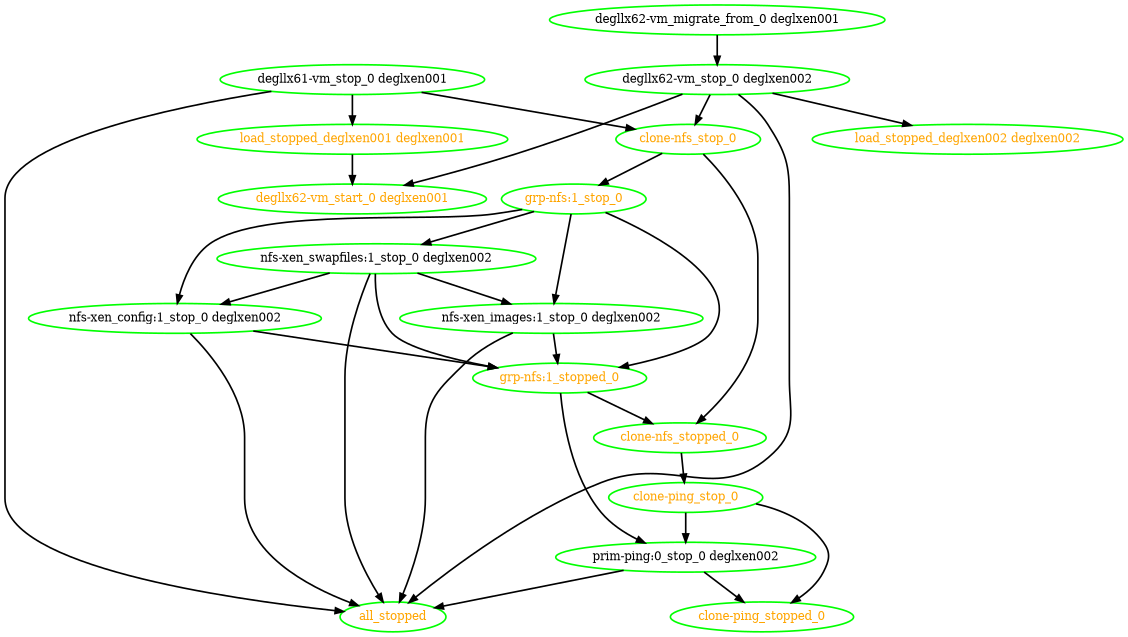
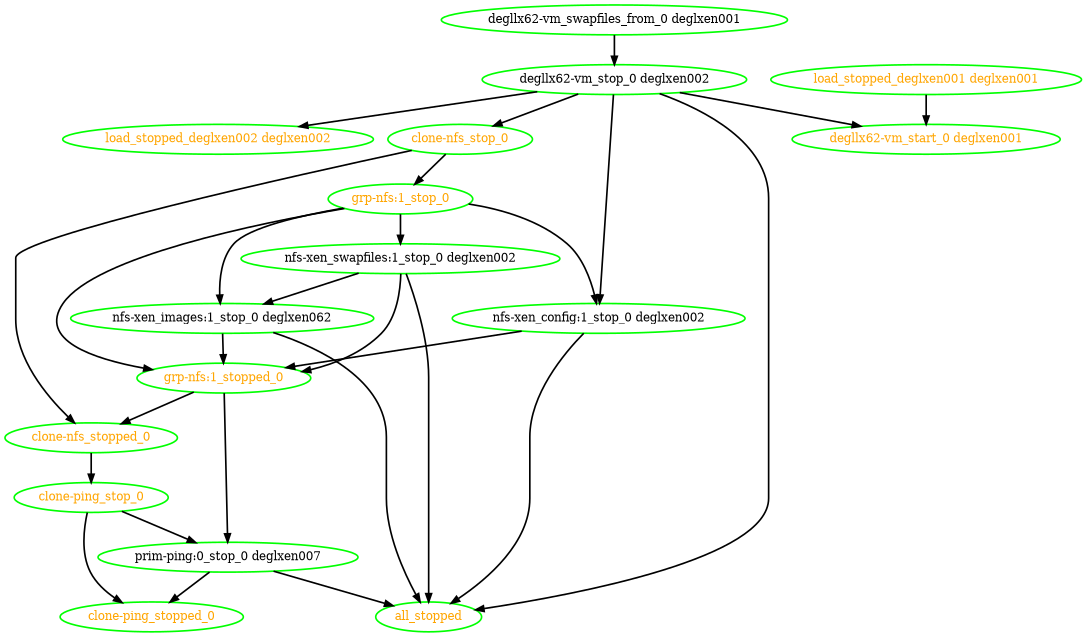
  digraph {
    node [color=green fontcolor=orange style=bold]
    edge [style=bold]
    "clone-nfs_stop_0"
    "clone-nfs_stopped_0"
    "grp-nfs:1_stop_0"
    "clone-ping_stop_0"
    "grp-nfs:1_stopped_0"
    "nfs-xen_config:1_stop_0 deglxen002" [fontcolor=black]
-   "nfs-xen_images:1_stop_0 deglxen002" [fontcolor=black]
+   "nfs-xen_images:1_stop_0 deglxen002" [fontcolor=black label="nfs-xen_images:1_stop_0 deglxen062"]
    "nfs-xen_swapfiles:1_stop_0 deglxen002" [fontcolor=black]
    "clone-ping_stopped_0"
-   "prim-ping:0_stop_0 deglxen002" [fontcolor=black]
+   "prim-ping:0_stop_0 deglxen002" [fontcolor=black label="prim-ping:0_stop_0 deglxen007"]
    all_stopped
-   "degllx61-vm_stop_0 deglxen001" [fontcolor=black]
    "load_stopped_deglxen001 deglxen001"
    "degllx62-vm_start_0 deglxen001"
-   "degllx62-vm_migrate_from_0 deglxen001" [fontcolor=black]
+   "degllx62-vm_migrate_from_0 deglxen001" [fontcolor=black label="degllx62-vm_swapfiles_from_0 deglxen001"]
    "degllx62-vm_stop_0 deglxen002" [fontcolor=black]
    "load_stopped_deglxen002 deglxen002"
    "clone-nfs_stop_0" -> "clone-nfs_stopped_0"
    "clone-nfs_stop_0" -> "grp-nfs:1_stop_0"
    "clone-nfs_stopped_0" -> "clone-ping_stop_0"
    "grp-nfs:1_stop_0" -> "grp-nfs:1_stopped_0"
    "grp-nfs:1_stop_0" -> "nfs-xen_config:1_stop_0 deglxen002"
    "grp-nfs:1_stop_0" -> "nfs-xen_images:1_stop_0 deglxen002"
    "grp-nfs:1_stop_0" -> "nfs-xen_swapfiles:1_stop_0 deglxen002"
    "clone-ping_stop_0" -> "clone-ping_stopped_0"
    "clone-ping_stop_0" -> "prim-ping:0_stop_0 deglxen002"
    "grp-nfs:1_stopped_0" -> "clone-nfs_stopped_0"
    "grp-nfs:1_stopped_0" -> "prim-ping:0_stop_0 deglxen002"
    "nfs-xen_config:1_stop_0 deglxen002" -> "grp-nfs:1_stopped_0"
    "nfs-xen_config:1_stop_0 deglxen002" -> all_stopped
    "nfs-xen_images:1_stop_0 deglxen002" -> "grp-nfs:1_stopped_0"
    "nfs-xen_images:1_stop_0 deglxen002" -> all_stopped
    "nfs-xen_swapfiles:1_stop_0 deglxen002" -> "grp-nfs:1_stopped_0"
-   "nfs-xen_swapfiles:1_stop_0 deglxen002" -> "nfs-xen_config:1_stop_0 deglxen002"
+   "degllx62-vm_stop_0 deglxen002" -> "nfs-xen_config:1_stop_0 deglxen002"
    "nfs-xen_swapfiles:1_stop_0 deglxen002" -> "nfs-xen_images:1_stop_0 deglxen002"
    "nfs-xen_swapfiles:1_stop_0 deglxen002" -> all_stopped
    "prim-ping:0_stop_0 deglxen002" -> "clone-ping_stopped_0"
    "prim-ping:0_stop_0 deglxen002" -> all_stopped
-   "degllx61-vm_stop_0 deglxen001" -> "clone-nfs_stop_0"
-   "degllx61-vm_stop_0 deglxen001" -> all_stopped
-   "degllx61-vm_stop_0 deglxen001" -> "load_stopped_deglxen001 deglxen001"
    "load_stopped_deglxen001 deglxen001" -> "degllx62-vm_start_0 deglxen001"
    "degllx62-vm_migrate_from_0 deglxen001" -> "degllx62-vm_stop_0 deglxen002"
    "degllx62-vm_stop_0 deglxen002" -> "clone-nfs_stop_0"
    "degllx62-vm_stop_0 deglxen002" -> all_stopped
    "degllx62-vm_stop_0 deglxen002" -> "degllx62-vm_start_0 deglxen001"
    "degllx62-vm_stop_0 deglxen002" -> "load_stopped_deglxen002 deglxen002"
  }
